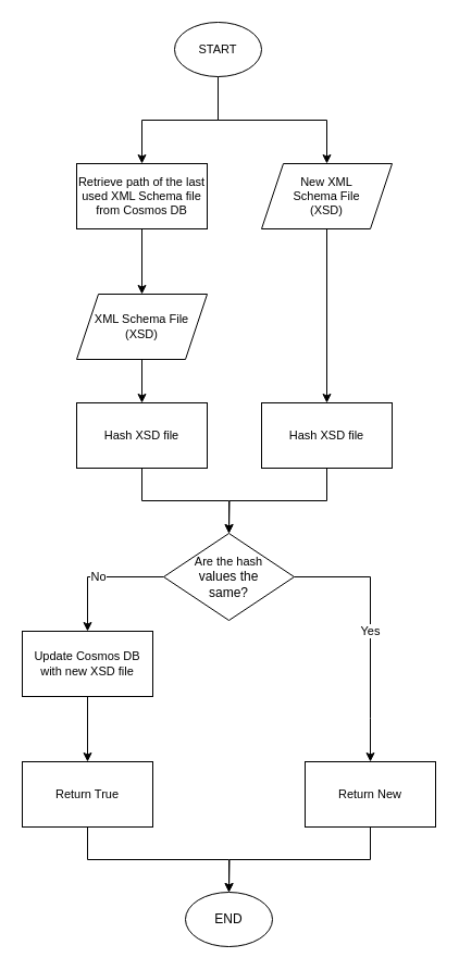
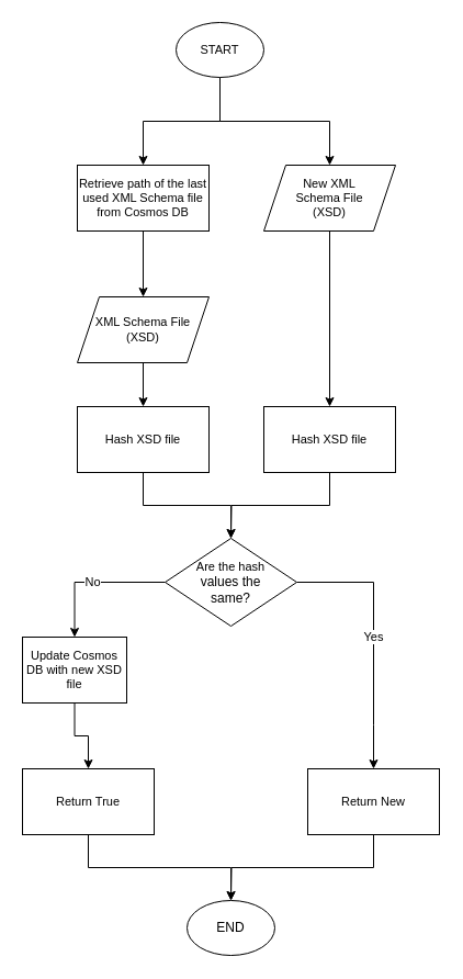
  <mxCell id="0" />
  <mxCell id="1" parent="0" />
  <mxCell id="2" style="edgeStyle=orthogonalEdgeStyle;rounded=0;orthogonalLoop=1;jettySize=auto;html=1;fontSize=11;entryX=0.5;entryY=0;entryDx=0;entryDy=0;" parent="1" source="4" target="19" edge="1"><mxGeometry relative="1" as="geometry" /></mxCell>
  <mxCell id="3" style="edgeStyle=orthogonalEdgeStyle;rounded=0;orthogonalLoop=1;jettySize=auto;html=1;fontSize=11;" parent="1" source="4" target="8" edge="1"><mxGeometry relative="1" as="geometry" /></mxCell>
  <mxCell id="4" value="START" style="ellipse;whiteSpace=wrap;html=1;fontSize=11;" parent="1" vertex="1"><mxGeometry x="160" y="20" width="80" height="50" as="geometry" /></mxCell>
  <mxCell id="5" style="edgeStyle=orthogonalEdgeStyle;rounded=0;orthogonalLoop=1;jettySize=auto;html=1;exitX=0.5;exitY=1;exitDx=0;exitDy=0;entryX=0.5;entryY=0;entryDx=0;entryDy=0;" parent="1" source="6" target="21" edge="1"><mxGeometry relative="1" as="geometry" /></mxCell>
  <mxCell id="6" value="XML Schema File&lt;br style=&quot;font-size: 11px;&quot;&gt;(XSD)" style="shape=parallelogram;perimeter=parallelogramPerimeter;whiteSpace=wrap;html=1;fixedSize=1;fontSize=11;" parent="1" vertex="1"><mxGeometry x="70" y="270" width="120" height="60" as="geometry" /></mxCell>
  <mxCell id="7" style="edgeStyle=orthogonalEdgeStyle;rounded=0;orthogonalLoop=1;jettySize=auto;html=1;entryX=0.5;entryY=0;entryDx=0;entryDy=0;" parent="1" source="8" target="23" edge="1"><mxGeometry relative="1" as="geometry" /></mxCell>
  <mxCell id="8" value="New XML &lt;br&gt;Schema File&lt;br&gt;(XSD)" style="shape=parallelogram;perimeter=parallelogramPerimeter;whiteSpace=wrap;html=1;fixedSize=1;fontSize=11;" parent="1" vertex="1"><mxGeometry x="240" y="150" width="120" height="60" as="geometry" /></mxCell>
  <mxCell id="9" value="END" style="ellipse;whiteSpace=wrap;html=1;" parent="1" vertex="1"><mxGeometry x="170" y="820" width="80" height="50" as="geometry" /></mxCell>
  <mxCell id="10" style="edgeStyle=orthogonalEdgeStyle;rounded=0;orthogonalLoop=1;jettySize=auto;html=1;exitX=0.5;exitY=1;exitDx=0;exitDy=0;" parent="1" source="24" target="9" edge="1"><mxGeometry relative="1" as="geometry" /></mxCell>
  <mxCell id="11" style="edgeStyle=orthogonalEdgeStyle;rounded=0;orthogonalLoop=1;jettySize=auto;html=1;entryX=0.5;entryY=0;entryDx=0;entryDy=0;" parent="1" source="12" target="24" edge="1"><mxGeometry relative="1" as="geometry" /></mxCell>
- <mxCell id="12" value="Update Cosmos DB with new XSD file" style="rounded=0;whiteSpace=wrap;html=1;fontSize=11;" parent="1" vertex="1"><mxGeometry x="20" y="580" width="120" height="60" as="geometry" /></mxCell>
+ <mxCell id="12" value="Update Cosmos DB with new XSD file" style="rounded=0;whiteSpace=wrap;html=1;fontSize=11;" parent="1" vertex="1"><mxGeometry x="20" y="580" width="95" height="60" as="geometry" /></mxCell>
  <mxCell id="13" style="edgeStyle=orthogonalEdgeStyle;rounded=0;orthogonalLoop=1;jettySize=auto;html=1;exitX=0.5;exitY=1;exitDx=0;exitDy=0;" parent="1" source="14" edge="1"><mxGeometry relative="1" as="geometry"><mxPoint x="210" y="820" as="targetPoint" /></mxGeometry></mxCell>
  <mxCell id="14" value="Return New" style="rounded=0;whiteSpace=wrap;html=1;fontSize=11;" parent="1" vertex="1"><mxGeometry x="280" y="700" width="120" height="60" as="geometry" /></mxCell>
  <mxCell id="15" value="No" style="edgeStyle=orthogonalEdgeStyle;rounded=0;orthogonalLoop=1;jettySize=auto;html=1;" parent="1" source="17" target="12" edge="1"><mxGeometry relative="1" as="geometry" /></mxCell>
  <mxCell id="16" value="Yes" style="edgeStyle=orthogonalEdgeStyle;rounded=0;orthogonalLoop=1;jettySize=auto;html=1;exitX=1;exitY=0.5;exitDx=0;exitDy=0;entryX=0.5;entryY=0;entryDx=0;entryDy=0;" parent="1" source="17" target="14" edge="1"><mxGeometry relative="1" as="geometry"><Array as="points"><mxPoint x="340" y="530" /><mxPoint x="340" y="660" /></Array></mxGeometry></mxCell>
  <mxCell id="17" value="&lt;span style=&quot;font-size: 11px&quot;&gt;Are the hash&lt;br&gt;&lt;/span&gt;values the&lt;br&gt;same?" style="rhombus;whiteSpace=wrap;html=1;" parent="1" vertex="1"><mxGeometry x="150" y="490" width="120" height="80" as="geometry" /></mxCell>
  <mxCell id="18" style="edgeStyle=orthogonalEdgeStyle;rounded=0;orthogonalLoop=1;jettySize=auto;html=1;exitX=0.5;exitY=1;exitDx=0;exitDy=0;" parent="1" source="19" target="6" edge="1"><mxGeometry relative="1" as="geometry" /></mxCell>
  <mxCell id="19" value="Retrieve path of the last used XML Schema file from Cosmos DB" style="rounded=0;whiteSpace=wrap;html=1;fontSize=11;" parent="1" vertex="1"><mxGeometry x="70" y="150" width="120" height="60" as="geometry" /></mxCell>
  <mxCell id="20" style="edgeStyle=orthogonalEdgeStyle;rounded=0;orthogonalLoop=1;jettySize=auto;html=1;exitX=0.5;exitY=1;exitDx=0;exitDy=0;entryX=0.5;entryY=0;entryDx=0;entryDy=0;" parent="1" source="21" target="17" edge="1"><mxGeometry relative="1" as="geometry" /></mxCell>
  <mxCell id="21" value="Hash XSD file" style="rounded=0;whiteSpace=wrap;html=1;fontSize=11;" parent="1" vertex="1"><mxGeometry x="70" y="370" width="120" height="60" as="geometry" /></mxCell>
  <mxCell id="22" style="edgeStyle=orthogonalEdgeStyle;rounded=0;orthogonalLoop=1;jettySize=auto;html=1;exitX=0.5;exitY=1;exitDx=0;exitDy=0;" parent="1" source="23" edge="1"><mxGeometry relative="1" as="geometry"><mxPoint x="210" y="490" as="targetPoint" /></mxGeometry></mxCell>
  <mxCell id="23" value="Hash XSD file" style="rounded=0;whiteSpace=wrap;html=1;fontSize=11;" parent="1" vertex="1"><mxGeometry x="240" y="370" width="120" height="60" as="geometry" /></mxCell>
  <mxCell id="24" value="Return True" style="rounded=0;whiteSpace=wrap;html=1;fontSize=11;" parent="1" vertex="1"><mxGeometry x="20" y="700" width="120" height="60" as="geometry" /></mxCell>
